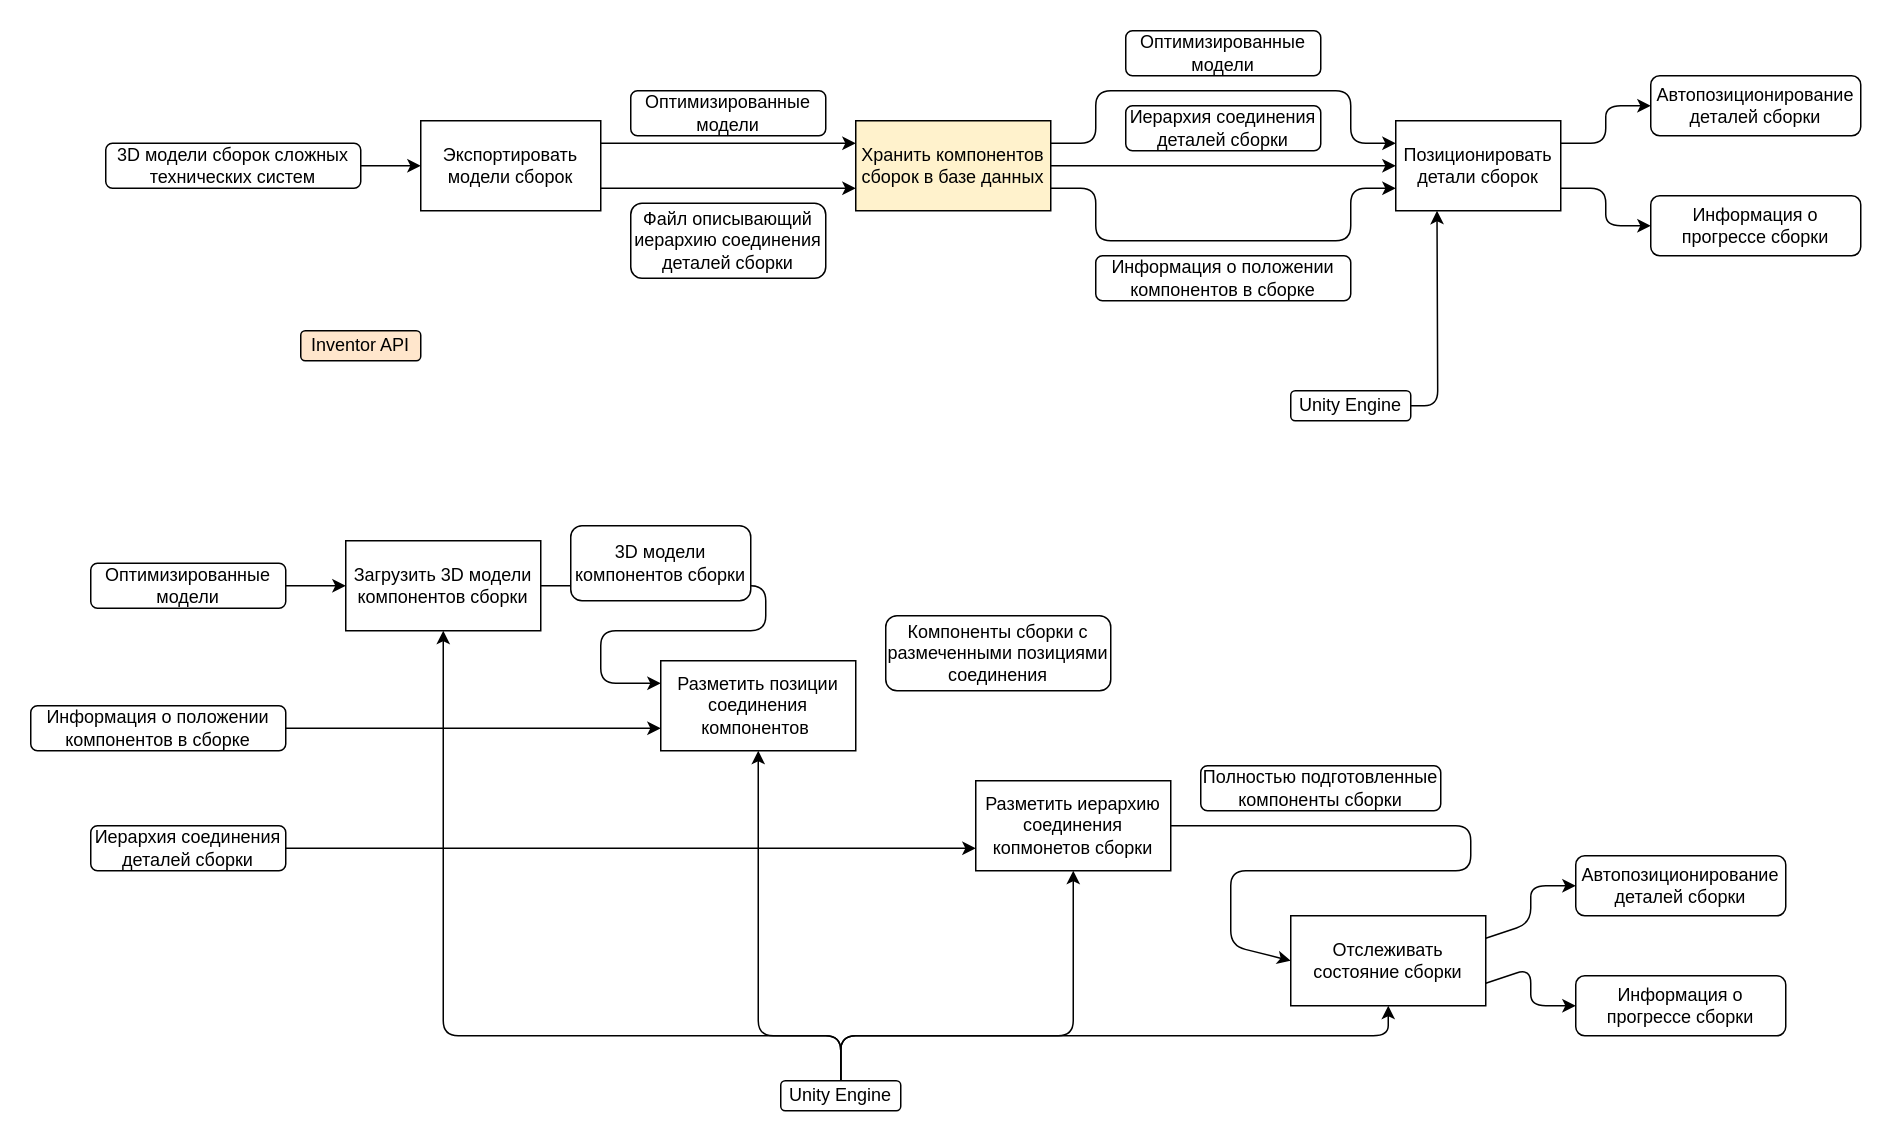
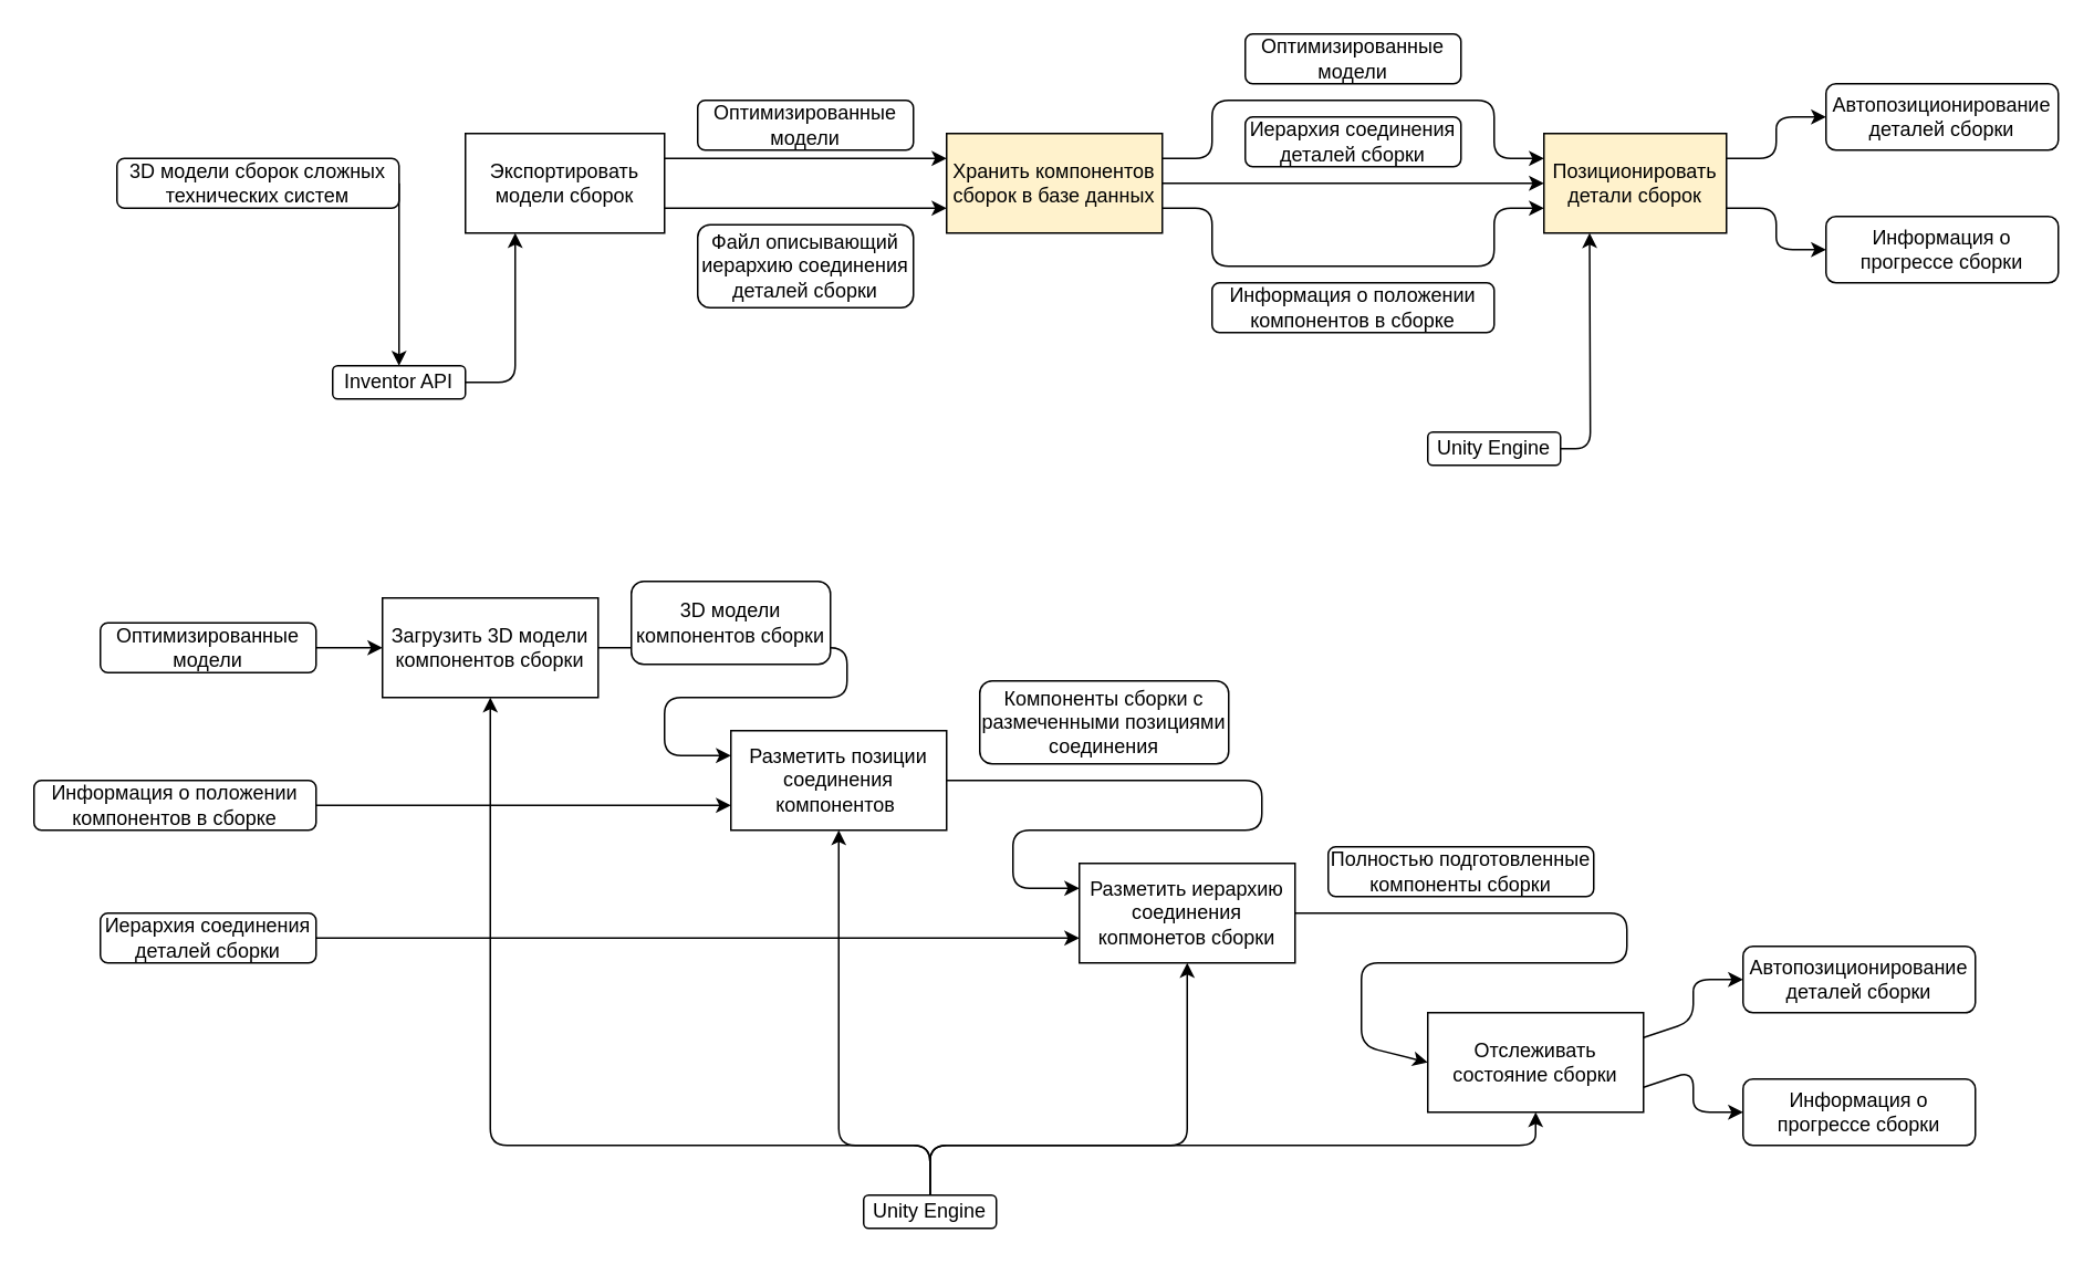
  <mxCell id="0" />
  <mxCell id="1" parent="0" />
  <mxCell id="2" value="Экспортировать модели сборок" style="rounded=0;whiteSpace=wrap;html=1;" vertex="1" parent="1"><mxGeometry x="280" y="80" width="120" height="60" as="geometry" /></mxCell>
  <mxCell id="3" value="Хранить компонентов сборок в базе данных" style="rounded=0;whiteSpace=wrap;html=1;fillColor=#fff2cc;" vertex="1" parent="1"><mxGeometry x="570" y="80" width="130" height="60" as="geometry" /></mxCell>
- <mxCell id="4" value="Позиционировать детали сборок" style="rounded=0;whiteSpace=wrap;html=1;" vertex="1" parent="1"><mxGeometry x="930" y="80" width="110" height="60" as="geometry" /></mxCell>
+ <mxCell id="4" value="Позиционировать детали сборок" style="rounded=0;whiteSpace=wrap;html=1;fillColor=#fff2cc;" vertex="1" parent="1"><mxGeometry x="930" y="80" width="110" height="60" as="geometry" /></mxCell>
  <mxCell id="5" value="3D модели сборок сложных технических систем" style="rounded=1;whiteSpace=wrap;html=1;" vertex="1" parent="1"><mxGeometry x="70" y="95" width="170" height="30" as="geometry" /></mxCell>
- <mxCell id="6" value="" style="endArrow=classic;html=1;rounded=1;exitX=1;exitY=0.5;exitDx=0;exitDy=0;entryX=0;entryY=0.5;entryDx=0;entryDy=0;" edge="1" parent="1" source="5" target="2"><mxGeometry width="50" height="50" relative="1" as="geometry"><mxPoint x="150" y="210" as="sourcePoint" /><mxPoint x="200" y="160" as="targetPoint" /></mxGeometry></mxCell>
+ <mxCell id="6" value="" style="endArrow=classic;html=1;rounded=1;exitX=1;exitY=0.5;exitDx=0;exitDy=0;" edge="1" parent="1" source="5" target="19"><mxGeometry width="50" height="50" relative="1" as="geometry"><mxPoint x="150" y="210" as="sourcePoint" /><mxPoint x="200" y="160" as="targetPoint" /></mxGeometry></mxCell>
  <mxCell id="7" value="" style="endArrow=classic;html=1;rounded=1;exitX=1;exitY=0.25;exitDx=0;exitDy=0;entryX=0;entryY=0.25;entryDx=0;entryDy=0;" edge="1" parent="1" source="2" target="3"><mxGeometry width="50" height="50" relative="1" as="geometry"><mxPoint x="520" y="120" as="sourcePoint" /><mxPoint x="690" y="100" as="targetPoint" /><Array as="points" /></mxGeometry></mxCell>
  <mxCell id="8" value="Оптимизированные модели" style="rounded=1;whiteSpace=wrap;html=1;" vertex="1" parent="1"><mxGeometry x="420" y="60" width="130" height="30" as="geometry" /></mxCell>
  <mxCell id="9" value="" style="endArrow=classic;html=1;rounded=1;exitX=1;exitY=0.75;exitDx=0;exitDy=0;entryX=0;entryY=0.75;entryDx=0;entryDy=0;" edge="1" parent="1" source="2" target="3"><mxGeometry width="50" height="50" relative="1" as="geometry"><mxPoint x="540" y="200" as="sourcePoint" /><mxPoint x="590" y="150" as="targetPoint" /></mxGeometry></mxCell>
  <mxCell id="10" value="Файл описывающий иерархию соединения деталей сборки" style="rounded=1;whiteSpace=wrap;html=1;" vertex="1" parent="1"><mxGeometry x="420" y="135" width="130" height="50" as="geometry" /></mxCell>
  <mxCell id="11" value="" style="endArrow=classic;html=1;rounded=1;exitX=1;exitY=0.25;exitDx=0;exitDy=0;entryX=0;entryY=0.25;entryDx=0;entryDy=0;" edge="1" parent="1" source="3" target="4"><mxGeometry width="50" height="50" relative="1" as="geometry"><mxPoint x="890" y="100" as="sourcePoint" /><mxPoint x="940" y="50" as="targetPoint" /><Array as="points"><mxPoint x="730" y="95" /><mxPoint x="730" y="60" /><mxPoint x="900" y="60" /><mxPoint x="900" y="95" /></Array></mxGeometry></mxCell>
  <mxCell id="12" value="Оптимизированные модели" style="rounded=1;whiteSpace=wrap;html=1;" vertex="1" parent="1"><mxGeometry x="750" y="20" width="130" height="30" as="geometry" /></mxCell>
  <mxCell id="13" value="" style="endArrow=classic;html=1;rounded=1;exitX=1;exitY=0.5;exitDx=0;exitDy=0;entryX=0;entryY=0.5;entryDx=0;entryDy=0;" edge="1" parent="1" source="3" target="4"><mxGeometry width="50" height="50" relative="1" as="geometry"><mxPoint x="940" y="190" as="sourcePoint" /><mxPoint x="990" y="140" as="targetPoint" /></mxGeometry></mxCell>
  <mxCell id="14" value="Иерархия соединения деталей сборки" style="rounded=1;whiteSpace=wrap;html=1;" vertex="1" parent="1"><mxGeometry x="750" y="70" width="130" height="30" as="geometry" /></mxCell>
  <mxCell id="15" value="" style="endArrow=classic;html=1;rounded=1;exitX=1;exitY=0.25;exitDx=0;exitDy=0;entryX=0;entryY=0.5;entryDx=0;entryDy=0;" edge="1" parent="1" source="4" target="16"><mxGeometry width="50" height="50" relative="1" as="geometry"><mxPoint x="1240" y="140" as="sourcePoint" /><mxPoint x="1280" y="120" as="targetPoint" /><Array as="points"><mxPoint x="1070" y="95" /><mxPoint x="1070" y="70" /></Array></mxGeometry></mxCell>
  <mxCell id="16" value="Автопозиционирование деталей сборки" style="rounded=1;whiteSpace=wrap;html=1;" vertex="1" parent="1"><mxGeometry x="1100" y="50" width="140" height="40" as="geometry" /></mxCell>
  <mxCell id="17" value="Информация о прогрессе сборки" style="rounded=1;whiteSpace=wrap;html=1;" vertex="1" parent="1"><mxGeometry x="1100" y="130" width="140" height="40" as="geometry" /></mxCell>
  <mxCell id="18" value="" style="endArrow=classic;html=1;rounded=1;exitX=1;exitY=0.75;exitDx=0;exitDy=0;entryX=0;entryY=0.5;entryDx=0;entryDy=0;" edge="1" parent="1" source="4" target="17"><mxGeometry width="50" height="50" relative="1" as="geometry"><mxPoint x="1220" y="170" as="sourcePoint" /><mxPoint x="1270" y="120" as="targetPoint" /><Array as="points"><mxPoint x="1070" y="125" /><mxPoint x="1070" y="150" /></Array></mxGeometry></mxCell>
- <mxCell id="19" value="Inventor API" style="rounded=1;whiteSpace=wrap;html=1;fillColor=#ffe6cc;" vertex="1" parent="1"><mxGeometry x="200" y="220" width="80" height="20" as="geometry" /></mxCell>
+ <mxCell id="19" value="Inventor API" style="rounded=1;whiteSpace=wrap;html=1;" vertex="1" parent="1"><mxGeometry x="200" y="220" width="80" height="20" as="geometry" /></mxCell>
+ <mxCell id="20" value="" style="endArrow=classic;html=1;rounded=1;exitX=1;exitY=0.5;exitDx=0;exitDy=0;entryX=0.25;entryY=1;entryDx=0;entryDy=0;" edge="1" parent="1" source="19" target="2"><mxGeometry width="50" height="50" relative="1" as="geometry"><mxPoint x="330" y="280" as="sourcePoint" /><mxPoint x="380" y="230" as="targetPoint" /><Array as="points"><mxPoint x="310" y="230" /></Array></mxGeometry></mxCell>
  <mxCell id="21" value="Unity Engine" style="rounded=1;whiteSpace=wrap;html=1;" vertex="1" parent="1"><mxGeometry x="860" y="260" width="80" height="20" as="geometry" /></mxCell>
  <mxCell id="22" value="" style="endArrow=classic;html=1;rounded=1;exitX=1;exitY=0.5;exitDx=0;exitDy=0;entryX=0.25;entryY=1;entryDx=0;entryDy=0;" edge="1" parent="1" source="21" target="4"><mxGeometry width="50" height="50" relative="1" as="geometry"><mxPoint x="1040" y="300" as="sourcePoint" /><mxPoint x="1090" y="250" as="targetPoint" /><Array as="points"><mxPoint x="958" y="270" /></Array></mxGeometry></mxCell>
  <mxCell id="23" value="Загрузить 3D модели компонентов сборки" style="rounded=0;whiteSpace=wrap;html=1;" vertex="1" parent="1"><mxGeometry x="230" y="360" width="130" height="60" as="geometry" /></mxCell>
  <mxCell id="24" value="Разметить иерархию соединения копмонетов сборки" style="whiteSpace=wrap;html=1;" vertex="1" parent="1"><mxGeometry x="650" y="520" width="130" height="60" as="geometry" /></mxCell>
  <mxCell id="25" value="Разметить позиции соединения компонентов&amp;nbsp;" style="whiteSpace=wrap;html=1;" vertex="1" parent="1"><mxGeometry x="440" y="440" width="130" height="60" as="geometry" /></mxCell>
  <mxCell id="26" value="Информация о положении компонентов в сборке" style="rounded=1;whiteSpace=wrap;html=1;" vertex="1" parent="1"><mxGeometry x="730" y="170" width="170" height="30" as="geometry" /></mxCell>
  <mxCell id="27" value="" style="endArrow=classic;html=1;rounded=1;exitX=1;exitY=0.75;exitDx=0;exitDy=0;entryX=0;entryY=0.75;entryDx=0;entryDy=0;" edge="1" parent="1" source="3" target="4"><mxGeometry width="50" height="50" relative="1" as="geometry"><mxPoint x="880" y="220" as="sourcePoint" /><mxPoint x="930" y="170" as="targetPoint" /><Array as="points"><mxPoint x="730" y="125" /><mxPoint x="730" y="160" /><mxPoint x="900" y="160" /><mxPoint x="900" y="125" /></Array></mxGeometry></mxCell>
  <mxCell id="28" value="Отслеживать состояние сборки" style="rounded=0;whiteSpace=wrap;html=1;" vertex="1" parent="1"><mxGeometry x="860" y="610" width="130" height="60" as="geometry" /></mxCell>
  <mxCell id="29" value="" style="endArrow=classic;html=1;rounded=1;entryX=0;entryY=0.5;entryDx=0;entryDy=0;exitX=1;exitY=0.5;exitDx=0;exitDy=0;" edge="1" parent="1" source="30" target="23"><mxGeometry width="50" height="50" relative="1" as="geometry"><mxPoint x="150" y="470" as="sourcePoint" /><mxPoint x="200" y="420" as="targetPoint" /></mxGeometry></mxCell>
  <mxCell id="30" value="Оптимизированные модели" style="rounded=1;whiteSpace=wrap;html=1;" vertex="1" parent="1"><mxGeometry x="60" y="375" width="130" height="30" as="geometry" /></mxCell>
  <mxCell id="31" value="Информация о положении компонентов в сборке" style="rounded=1;whiteSpace=wrap;html=1;" vertex="1" parent="1"><mxGeometry x="20" y="470" width="170" height="30" as="geometry" /></mxCell>
  <mxCell id="32" value="" style="endArrow=classic;html=1;rounded=1;exitX=1;exitY=0.5;exitDx=0;exitDy=0;entryX=0;entryY=0.75;entryDx=0;entryDy=0;" edge="1" parent="1" source="31" target="25"><mxGeometry width="50" height="50" relative="1" as="geometry"><mxPoint x="250" y="520" as="sourcePoint" /><mxPoint x="300" y="470" as="targetPoint" /></mxGeometry></mxCell>
  <mxCell id="33" value="Иерархия соединения деталей сборки" style="rounded=1;whiteSpace=wrap;html=1;" vertex="1" parent="1"><mxGeometry x="60" y="550" width="130" height="30" as="geometry" /></mxCell>
  <mxCell id="34" value="" style="endArrow=classic;html=1;rounded=1;exitX=1;exitY=0.5;exitDx=0;exitDy=0;entryX=0;entryY=0.75;entryDx=0;entryDy=0;" edge="1" parent="1" source="33" target="24"><mxGeometry width="50" height="50" relative="1" as="geometry"><mxPoint x="370" y="650" as="sourcePoint" /><mxPoint x="420" y="600" as="targetPoint" /></mxGeometry></mxCell>
+ <mxCell id="35" value="" style="endArrow=classic;html=1;rounded=1;exitX=1;exitY=0.5;exitDx=0;exitDy=0;entryX=0;entryY=0.25;entryDx=0;entryDy=0;" edge="1" parent="1" source="25" target="24"><mxGeometry width="50" height="50" relative="1" as="geometry"><mxPoint x="740" y="470" as="sourcePoint" /><mxPoint x="790" y="420" as="targetPoint" /><Array as="points"><mxPoint x="760" y="470" /><mxPoint x="760" y="500" /><mxPoint x="610" y="500" /><mxPoint x="610" y="535" /></Array></mxGeometry></mxCell>
  <mxCell id="36" value="Компоненты сборки с размеченными позициями соединения" style="rounded=1;whiteSpace=wrap;html=1;" vertex="1" parent="1"><mxGeometry x="590" y="410" width="150" height="50" as="geometry" /></mxCell>
  <mxCell id="37" value="" style="endArrow=classic;html=1;rounded=1;exitX=1;exitY=0.5;exitDx=0;exitDy=0;entryX=0;entryY=0.25;entryDx=0;entryDy=0;" edge="1" parent="1" source="23" target="25"><mxGeometry width="50" height="50" relative="1" as="geometry"><mxPoint x="430" y="420" as="sourcePoint" /><mxPoint x="480" y="370" as="targetPoint" /><Array as="points"><mxPoint x="510" y="390" /><mxPoint x="510" y="420" /><mxPoint x="400" y="420" /><mxPoint x="400" y="455" /></Array></mxGeometry></mxCell>
  <mxCell id="38" value="3D модели компонентов сборки" style="rounded=1;whiteSpace=wrap;html=1;" vertex="1" parent="1"><mxGeometry x="380" y="350" width="120" height="50" as="geometry" /></mxCell>
  <mxCell id="39" value="Полностью подготовленные компоненты сборки" style="rounded=1;whiteSpace=wrap;html=1;" vertex="1" parent="1"><mxGeometry x="800" y="510" width="160" height="30" as="geometry" /></mxCell>
  <mxCell id="40" value="" style="endArrow=classic;html=1;rounded=1;exitX=1;exitY=0.5;exitDx=0;exitDy=0;entryX=0;entryY=0.5;entryDx=0;entryDy=0;" edge="1" parent="1" source="24" target="28"><mxGeometry width="50" height="50" relative="1" as="geometry"><mxPoint x="830" y="610" as="sourcePoint" /><mxPoint x="880" y="560" as="targetPoint" /><Array as="points"><mxPoint x="980" y="550" /><mxPoint x="980" y="580" /><mxPoint x="820" y="580" /><mxPoint x="820" y="630" /></Array></mxGeometry></mxCell>
  <mxCell id="41" value="Автопозиционирование деталей сборки" style="rounded=1;whiteSpace=wrap;html=1;" vertex="1" parent="1"><mxGeometry x="1050" y="570" width="140" height="40" as="geometry" /></mxCell>
  <mxCell id="42" value="Информация о прогрессе сборки" style="rounded=1;whiteSpace=wrap;html=1;" vertex="1" parent="1"><mxGeometry x="1050" y="650" width="140" height="40" as="geometry" /></mxCell>
  <mxCell id="43" value="" style="endArrow=classic;html=1;rounded=1;exitX=1;exitY=0.25;exitDx=0;exitDy=0;entryX=0;entryY=0.5;entryDx=0;entryDy=0;" edge="1" parent="1" source="28" target="41"><mxGeometry width="50" height="50" relative="1" as="geometry"><mxPoint x="1010" y="580" as="sourcePoint" /><mxPoint x="1060" y="530" as="targetPoint" /><Array as="points"><mxPoint x="1020" y="615" /><mxPoint x="1020" y="590" /></Array></mxGeometry></mxCell>
  <mxCell id="44" value="" style="endArrow=classic;html=1;rounded=1;exitX=1;exitY=0.75;exitDx=0;exitDy=0;entryX=0;entryY=0.5;entryDx=0;entryDy=0;" edge="1" parent="1" source="28" target="42"><mxGeometry width="50" height="50" relative="1" as="geometry"><mxPoint x="960" y="740" as="sourcePoint" /><mxPoint x="1010" y="690" as="targetPoint" /><Array as="points"><mxPoint x="1020" y="645" /><mxPoint x="1020" y="670" /></Array></mxGeometry></mxCell>
  <mxCell id="45" value="Unity Engine" style="rounded=1;whiteSpace=wrap;html=1;" vertex="1" parent="1"><mxGeometry x="520" y="720" width="80" height="20" as="geometry" /></mxCell>
  <mxCell id="46" value="" style="endArrow=classic;html=1;rounded=1;exitX=0.5;exitY=0;exitDx=0;exitDy=0;entryX=0.5;entryY=1;entryDx=0;entryDy=0;" edge="1" parent="1" source="45" target="23"><mxGeometry width="50" height="50" relative="1" as="geometry"><mxPoint x="310" y="690" as="sourcePoint" /><mxPoint x="360" y="640" as="targetPoint" /><Array as="points"><mxPoint x="560" y="690" /><mxPoint x="295" y="690" /></Array></mxGeometry></mxCell>
  <mxCell id="47" value="" style="endArrow=classic;html=1;rounded=1;exitX=0.5;exitY=0;exitDx=0;exitDy=0;entryX=0.5;entryY=1;entryDx=0;entryDy=0;" edge="1" parent="1" source="45" target="25"><mxGeometry width="50" height="50" relative="1" as="geometry"><mxPoint x="410" y="790" as="sourcePoint" /><mxPoint x="460" y="740" as="targetPoint" /><Array as="points"><mxPoint x="560" y="690" /><mxPoint x="505" y="690" /></Array></mxGeometry></mxCell>
  <mxCell id="48" value="" style="endArrow=classic;html=1;rounded=1;exitX=0.5;exitY=0;exitDx=0;exitDy=0;entryX=0.5;entryY=1;entryDx=0;entryDy=0;" edge="1" parent="1" source="45" target="24"><mxGeometry width="50" height="50" relative="1" as="geometry"><mxPoint x="630" y="690" as="sourcePoint" /><mxPoint x="680" y="640" as="targetPoint" /><Array as="points"><mxPoint x="560" y="690" /><mxPoint x="715" y="690" /></Array></mxGeometry></mxCell>
  <mxCell id="49" value="" style="endArrow=classic;html=1;rounded=1;entryX=0.5;entryY=1;entryDx=0;entryDy=0;exitX=0.5;exitY=0;exitDx=0;exitDy=0;" edge="1" parent="1" source="45" target="28"><mxGeometry width="50" height="50" relative="1" as="geometry"><mxPoint x="750" y="740" as="sourcePoint" /><mxPoint x="800" y="690" as="targetPoint" /><Array as="points"><mxPoint x="560" y="690" /><mxPoint x="925" y="690" /></Array></mxGeometry></mxCell>
